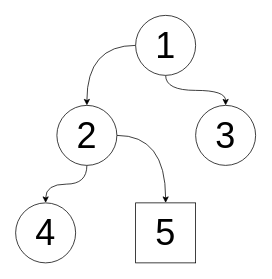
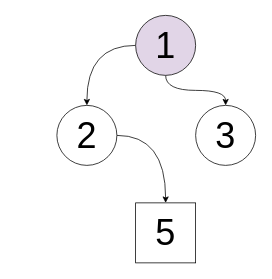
  <mxCell id="0" />
  <mxCell id="1" parent="0" />
  <mxCell id="2" style="edgeStyle=orthogonalEdgeStyle;rounded=0;orthogonalLoop=1;jettySize=auto;html=1;entryX=0.5;entryY=0;entryDx=0;entryDy=0;curved=1;" edge="1" parent="1" source="4" target="8"><mxGeometry relative="1" as="geometry" /></mxCell>
  <mxCell id="3" style="edgeStyle=orthogonalEdgeStyle;rounded=0;orthogonalLoop=1;jettySize=auto;html=1;entryX=0.5;entryY=0;entryDx=0;entryDy=0;curved=1;" edge="1" parent="1" source="4" target="7"><mxGeometry relative="1" as="geometry" /></mxCell>
- <mxCell id="4" value="&lt;font style=&quot;font-size: 48px;&quot;&gt;1&lt;/font&gt;" style="ellipse;whiteSpace=wrap;html=1;aspect=fixed;" vertex="1" parent="1"><mxGeometry x="180" y="20" width="80" height="80" as="geometry" /></mxCell>
- <mxCell id="5" style="edgeStyle=orthogonalEdgeStyle;rounded=0;orthogonalLoop=1;jettySize=auto;html=1;curved=1;" edge="1" parent="1" source="7" target="10"><mxGeometry relative="1" as="geometry" /></mxCell>
+ <mxCell id="4" value="&lt;font style=&quot;font-size: 48px;&quot;&gt;1&lt;/font&gt;" style="ellipse;whiteSpace=wrap;html=1;aspect=fixed;fillColor=#e1d5e7;" vertex="1" parent="1"><mxGeometry x="180" y="20" width="80" height="80" as="geometry" /></mxCell>
  <mxCell id="6" style="edgeStyle=orthogonalEdgeStyle;rounded=0;orthogonalLoop=1;jettySize=auto;html=1;curved=1;" edge="1" parent="1" source="7" target="9"><mxGeometry relative="1" as="geometry" /></mxCell>
  <mxCell id="7" value="&lt;font style=&quot;font-size: 48px;&quot;&gt;2&lt;/font&gt;" style="ellipse;whiteSpace=wrap;html=1;aspect=fixed;" vertex="1" parent="1"><mxGeometry x="75" y="140" width="80" height="80" as="geometry" /></mxCell>
  <mxCell id="8" value="&lt;font style=&quot;font-size: 48px;&quot;&gt;3&lt;/font&gt;" style="ellipse;whiteSpace=wrap;html=1;aspect=fixed;" vertex="1" parent="1"><mxGeometry x="260" y="140" width="80" height="80" as="geometry" /></mxCell>
  <mxCell id="9" value="&lt;font style=&quot;font-size: 48px;&quot;&gt;5&lt;/font&gt;" style="whiteSpace=wrap;html=1;aspect=fixed;rounded=0;" vertex="1" parent="1"><mxGeometry x="180" y="270" width="80" height="80" as="geometry" /></mxCell>
- <mxCell id="10" value="&lt;font style=&quot;font-size: 48px;&quot;&gt;4&lt;/font&gt;" style="ellipse;whiteSpace=wrap;html=1;aspect=fixed;" vertex="1" parent="1"><mxGeometry x="20" y="270" width="80" height="80" as="geometry" /></mxCell>
